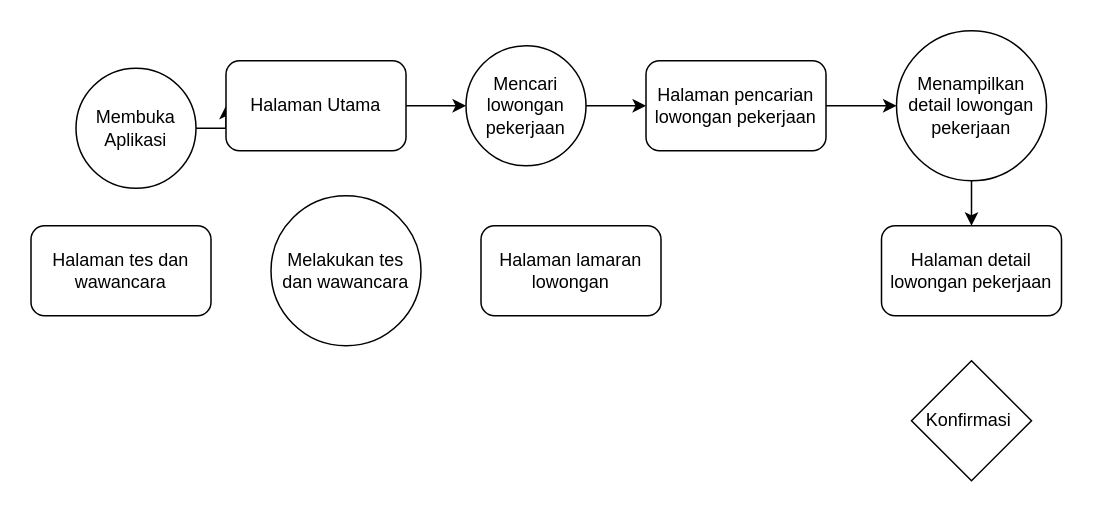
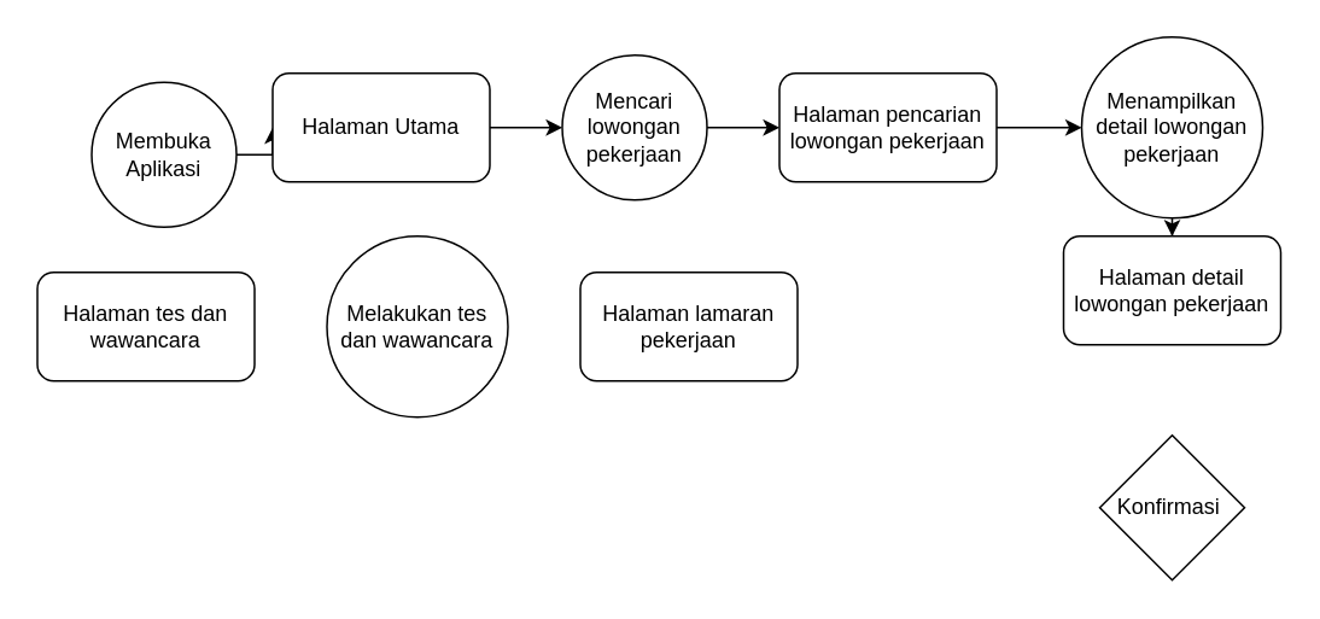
  <mxCell id="0" />
  <mxCell id="1" parent="0" />
  <mxCell id="2" value="" style="edgeStyle=orthogonalEdgeStyle;rounded=0;orthogonalLoop=1;jettySize=auto;html=1;" edge="1" parent="1" source="3" target="5"><mxGeometry relative="1" as="geometry" /></mxCell>
  <mxCell id="3" value="Membuka Aplikasi" style="ellipse;whiteSpace=wrap;html=1;aspect=fixed;" vertex="1" parent="1"><mxGeometry x="50" y="45" width="80" height="80" as="geometry" /></mxCell>
  <mxCell id="4" value="" style="edgeStyle=orthogonalEdgeStyle;rounded=0;orthogonalLoop=1;jettySize=auto;html=1;" edge="1" parent="1" source="5" target="7"><mxGeometry relative="1" as="geometry" /></mxCell>
  <mxCell id="5" value="Halaman Utama" style="rounded=1;whiteSpace=wrap;html=1;" vertex="1" parent="1"><mxGeometry x="150" y="40" width="120" height="60" as="geometry" /></mxCell>
  <mxCell id="6" value="" style="edgeStyle=orthogonalEdgeStyle;rounded=0;orthogonalLoop=1;jettySize=auto;html=1;" edge="1" parent="1" source="7" target="9"><mxGeometry relative="1" as="geometry" /></mxCell>
  <mxCell id="7" value="Mencari lowongan pekerjaan" style="ellipse;whiteSpace=wrap;html=1;aspect=fixed;" vertex="1" parent="1"><mxGeometry x="310" y="30" width="80" height="80" as="geometry" /></mxCell>
  <mxCell id="8" value="" style="edgeStyle=orthogonalEdgeStyle;rounded=0;orthogonalLoop=1;jettySize=auto;html=1;" edge="1" parent="1" source="9" target="11"><mxGeometry relative="1" as="geometry" /></mxCell>
  <mxCell id="9" value="Halaman pencarian lowongan pekerjaan" style="rounded=1;whiteSpace=wrap;html=1;" vertex="1" parent="1"><mxGeometry x="430" y="40" width="120" height="60" as="geometry" /></mxCell>
  <mxCell id="10" value="" style="edgeStyle=orthogonalEdgeStyle;rounded=0;orthogonalLoop=1;jettySize=auto;html=1;" edge="1" parent="1" source="11" target="12"><mxGeometry relative="1" as="geometry" /></mxCell>
  <mxCell id="11" value="Menampilkan detail lowongan pekerjaan" style="ellipse;whiteSpace=wrap;html=1;aspect=fixed;" vertex="1" parent="1"><mxGeometry x="597" y="20" width="100" height="100" as="geometry" /></mxCell>
- <mxCell id="12" value="Halaman detail lowongan pekerjaan" style="rounded=1;whiteSpace=wrap;html=1;" vertex="1" parent="1"><mxGeometry x="587" y="150" width="120" height="60" as="geometry" /></mxCell>
+ <mxCell id="12" value="Halaman detail lowongan pekerjaan" style="rounded=1;whiteSpace=wrap;html=1;" vertex="1" parent="1"><mxGeometry x="587" y="130" width="120" height="60" as="geometry" /></mxCell>
  <mxCell id="13" value="Melakukan tes dan wawancara" style="ellipse;whiteSpace=wrap;html=1;aspect=fixed;" vertex="1" parent="1"><mxGeometry x="180" y="130" width="100" height="100" as="geometry" /></mxCell>
- <mxCell id="14" value="Halaman lamaran lowongan" style="rounded=1;whiteSpace=wrap;html=1;" vertex="1" parent="1"><mxGeometry x="320" y="150" width="120" height="60" as="geometry" /></mxCell>
+ <mxCell id="14" value="Halaman lamaran pekerjaan" style="rounded=1;whiteSpace=wrap;html=1;" vertex="1" parent="1"><mxGeometry x="320" y="150" width="120" height="60" as="geometry" /></mxCell>
  <mxCell id="15" value="Halaman tes dan wawancara" style="rounded=1;whiteSpace=wrap;html=1;" vertex="1" parent="1"><mxGeometry x="20" y="150" width="120" height="60" as="geometry" /></mxCell>
  <mxCell id="16" value="Konfirmasi&amp;nbsp;" style="rhombus;whiteSpace=wrap;html=1;" vertex="1" parent="1"><mxGeometry x="607" y="240" width="80" height="80" as="geometry" /></mxCell>
